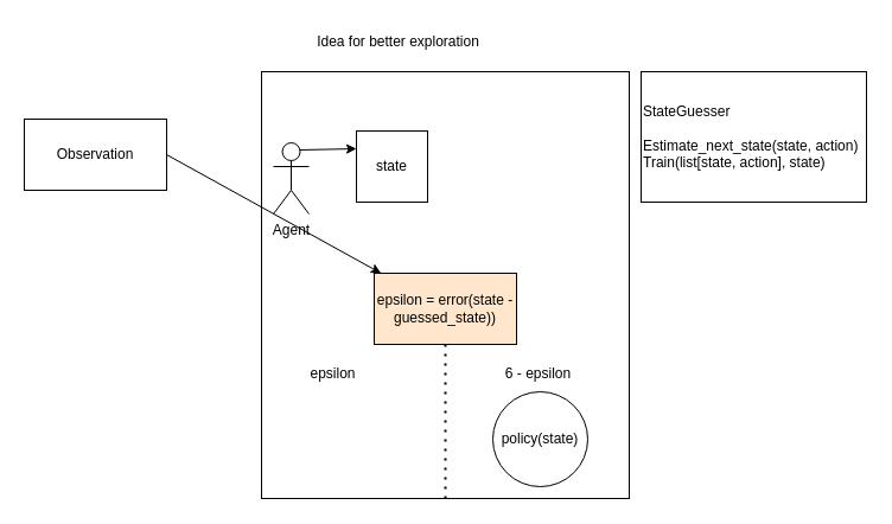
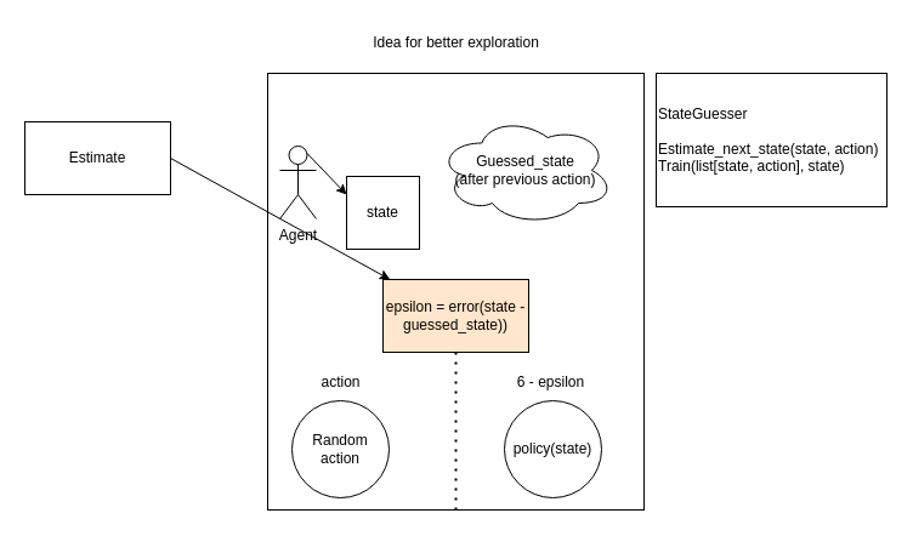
  <mxCell id="0" />
  <mxCell id="1" parent="0" />
  <mxCell id="2" value="" style="rounded=0;whiteSpace=wrap;html=1;" vertex="1" parent="1"><mxGeometry x="220" y="60" width="310" height="360" as="geometry" /></mxCell>
  <mxCell id="3" style="edgeStyle=none;html=1;exitX=1;exitY=0.5;exitDx=0;exitDy=0;" edge="1" parent="1" source="4" target="9"><mxGeometry relative="1" as="geometry" /></mxCell>
- <mxCell id="4" value="Observation" style="rounded=0;whiteSpace=wrap;html=1;" vertex="1" parent="1"><mxGeometry x="20" y="100" width="120" height="60" as="geometry" /></mxCell>
+ <mxCell id="4" value="Estimate" style="rounded=0;whiteSpace=wrap;html=1;" vertex="1" parent="1"><mxGeometry x="20" y="100" width="120" height="60" as="geometry" /></mxCell>
  <mxCell id="5" style="edgeStyle=none;html=1;exitX=0.75;exitY=0.1;exitDx=0;exitDy=0;exitPerimeter=0;entryX=0;entryY=0.25;entryDx=0;entryDy=0;" edge="1" parent="1" source="6" target="15"><mxGeometry relative="1" as="geometry" /></mxCell>
  <mxCell id="6" value="Agent" style="shape=umlActor;verticalLabelPosition=bottom;verticalAlign=top;html=1;outlineConnect=0;" vertex="1" parent="1"><mxGeometry x="230" y="120" width="30" height="60" as="geometry" /></mxCell>
+ <mxCell id="7" value="Guessed_state&lt;br&gt;(after previous action)" style="ellipse;shape=cloud;whiteSpace=wrap;html=1;" vertex="1" parent="1"><mxGeometry x="360" y="95" width="145" height="90" as="geometry" /></mxCell>
  <mxCell id="8" value="" style="endArrow=none;dashed=1;html=1;dashPattern=1 3;strokeWidth=2;entryX=0.5;entryY=1;entryDx=0;entryDy=0;exitX=0.5;exitY=1;exitDx=0;exitDy=0;" edge="1" parent="1" source="2" target="9"><mxGeometry width="50" height="50" relative="1" as="geometry"><mxPoint x="360" y="510" as="sourcePoint" /><mxPoint x="410" y="460" as="targetPoint" /></mxGeometry></mxCell>
  <mxCell id="9" value="epsilon = error(state - guessed_state))" style="rounded=0;whiteSpace=wrap;html=1;fillColor=#ffe6cc;" vertex="1" parent="1"><mxGeometry x="315" y="230" width="120" height="60" as="geometry" /></mxCell>
- <mxCell id="10" value="epsilon" style="text;html=1;align=center;verticalAlign=middle;resizable=0;points=[];autosize=1;strokeColor=none;fillColor=none;" vertex="1" parent="1"><mxGeometry x="250" y="300" width="60" height="30" as="geometry" /></mxCell>
+ <mxCell id="10" value="action" style="text;html=1;align=center;verticalAlign=middle;resizable=0;points=[];autosize=1;strokeColor=none;fillColor=none;" vertex="1" parent="1"><mxGeometry x="250" y="300" width="60" height="30" as="geometry" /></mxCell>
+ <mxCell id="11" value="Random&lt;br&gt;action" style="ellipse;whiteSpace=wrap;html=1;aspect=fixed;" vertex="1" parent="1"><mxGeometry x="240" y="330" width="80" height="80" as="geometry" /></mxCell>
  <mxCell id="12" value="6 - epsilon" style="text;html=1;align=center;verticalAlign=middle;resizable=0;points=[];autosize=1;strokeColor=none;fillColor=none;" vertex="1" parent="1"><mxGeometry x="412.5" y="300" width="80" height="30" as="geometry" /></mxCell>
  <mxCell id="13" value="policy(state)" style="ellipse;whiteSpace=wrap;html=1;aspect=fixed;" vertex="1" parent="1"><mxGeometry x="415" y="330" width="80" height="80" as="geometry" /></mxCell>
- <mxCell id="14" value="Idea for better exploration" style="text;html=1;align=center;verticalAlign=middle;resizable=0;points=[];autosize=1;strokeColor=none;fillColor=none;" vertex="1" parent="1"><mxGeometry x="255" y="20" width="160" height="30" as="geometry" /></mxCell>
- <mxCell id="15" value="state" style="whiteSpace=wrap;html=1;aspect=fixed;" vertex="1" parent="1"><mxGeometry x="300" y="110" width="60" height="60" as="geometry" /></mxCell>
+ <mxCell id="14" value="Idea for better exploration" style="text;html=1;align=center;verticalAlign=middle;resizable=0;points=[];autosize=1;strokeColor=none;fillColor=none;" vertex="1" parent="1"><mxGeometry x="295" y="20" width="160" height="30" as="geometry" /></mxCell>
+ <mxCell id="15" value="state" style="whiteSpace=wrap;html=1;aspect=fixed;" vertex="1" parent="1"><mxGeometry x="285" y="145" width="60" height="60" as="geometry" /></mxCell>
  <mxCell id="16" value="StateGuesser&lt;br&gt;&lt;br&gt;Estimate_next_state(state, action)&lt;br&gt;Train(list[state, action], state)" style="rounded=0;whiteSpace=wrap;html=1;align=left;" vertex="1" parent="1"><mxGeometry x="540" y="60" width="190" height="110" as="geometry" /></mxCell>
